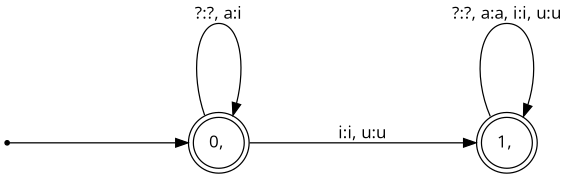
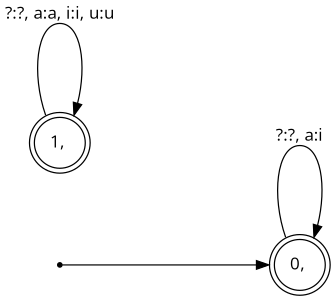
  digraph {
    nodesep=1
    rankdir=LR
    ranksep=2
    fontname="Open Sans"
    node [shape=doublecircle fontname="Open Sans"]
    edge [fontname="Open Sans"]
    start [shape=point]
    "0, "
    "1, "
    start -> "0, "
    "0, " -> "0, " [label="?:?, a:i"]
-   "0, " -> "1, " [label="i:i, u:u"]
    "1, " -> "1, " [label="?:?, a:a, i:i, u:u"]
  }
